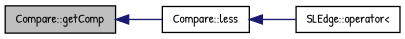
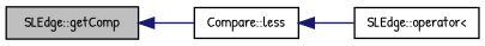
  digraph {
    fontname="Patrick Hand"
    rankdir=LR
    node [color=black fillcolor=white fontname="Patrick Hand" fontsize=10 shape=record style=filled]
    edge [color=midnightblue dir=back fontname="Patrick Hand" fontsize=10 labelfontname=Helvetica labelfontsize=10 style=solid]
-   n1 [fillcolor=grey75 fontcolor=black height=0.2 label="Compare::getComp" width=0.4]
+   n1 [fillcolor=grey75 fontcolor=black height=0.2 label="SLEdge::getComp" width=0.4]
    n2 [height=0.2 label="Compare::less" width=0.4]
    n3 [height=0.2 label="SLEdge::operator\<" width=0.4]
    n1 -> n2
    n2 -> n3
  }
